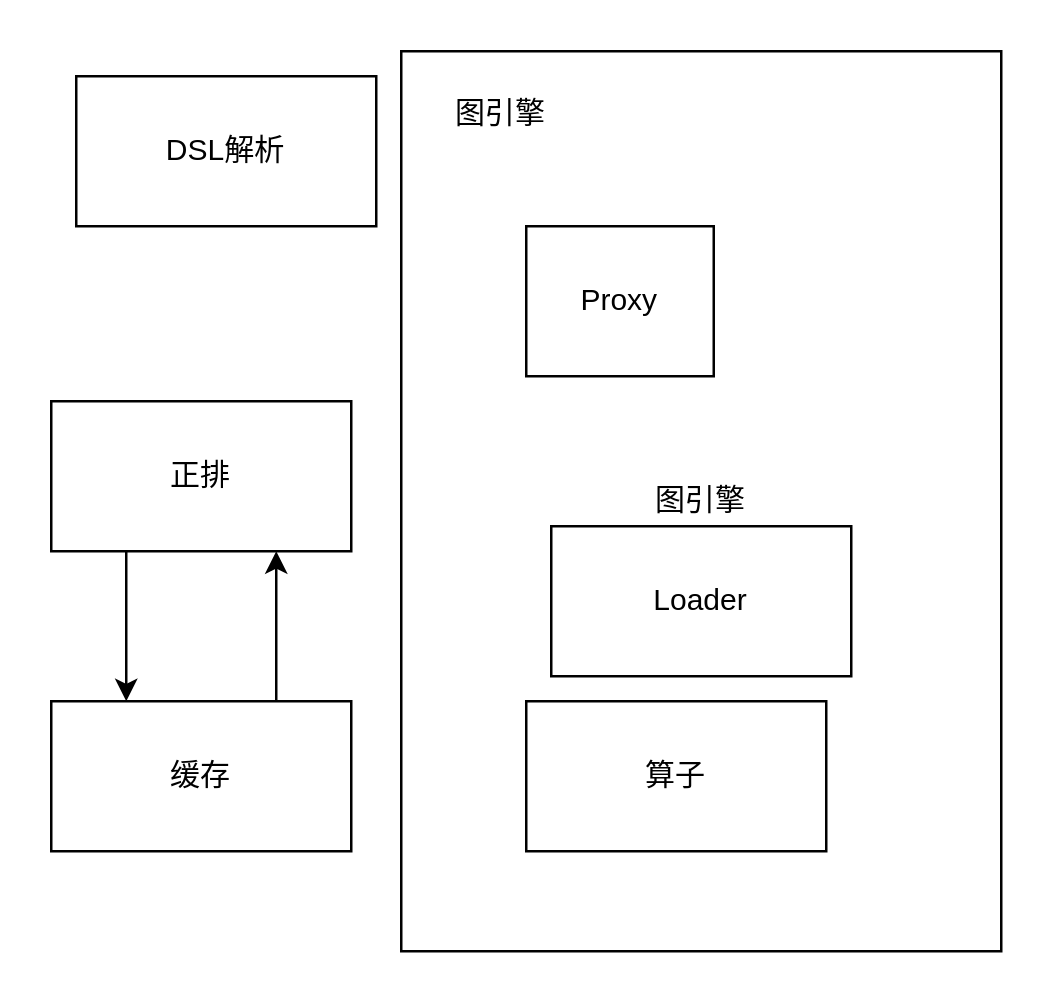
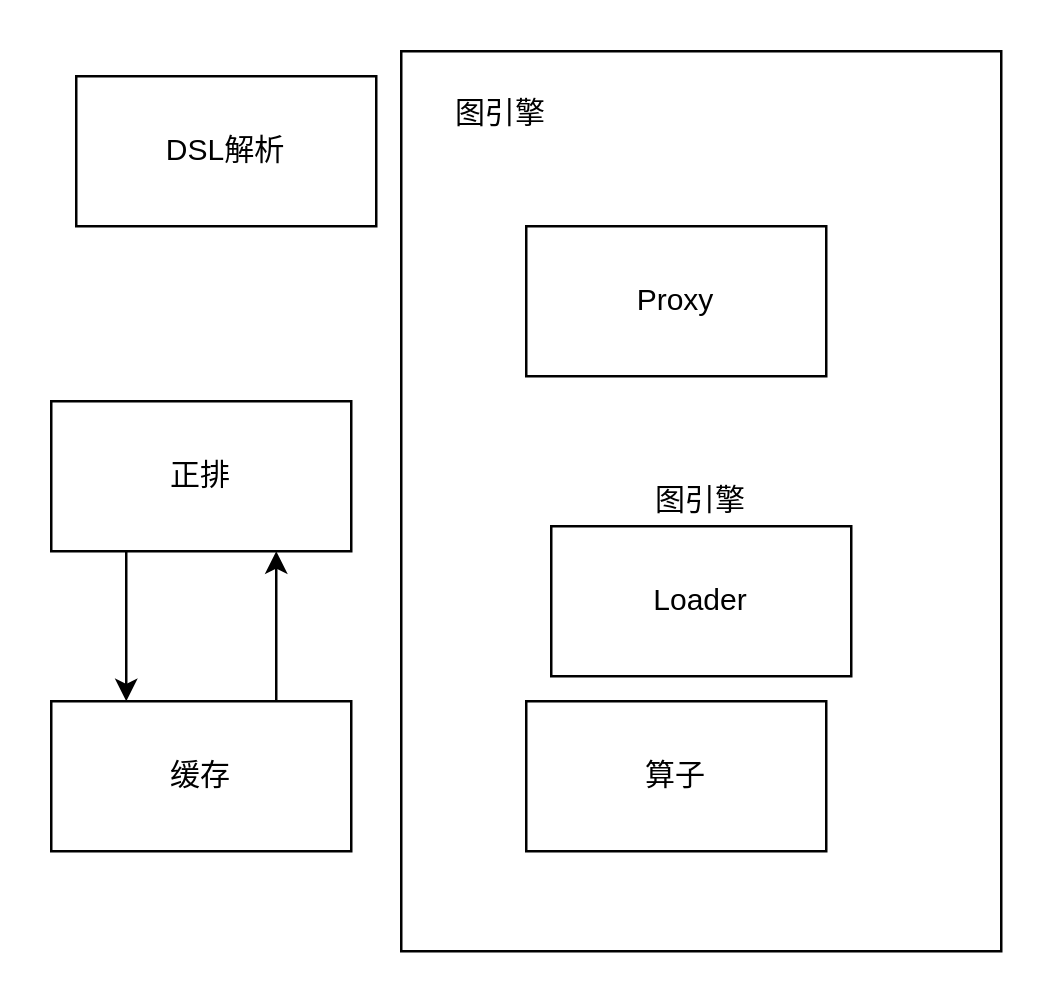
  <mxCell id="0" />
  <mxCell id="1" parent="0" />
  <mxCell id="2" value="图引擎" style="rounded=0;whiteSpace=wrap;html=1;" vertex="1" parent="1"><mxGeometry x="160" y="20" width="240" height="360" as="geometry" /></mxCell>
  <mxCell id="3" value="DSL解析" style="rounded=0;whiteSpace=wrap;html=1;" vertex="1" parent="1"><mxGeometry x="30" y="30" width="120" height="60" as="geometry" /></mxCell>
- <mxCell id="4" value="Proxy" style="rounded=0;whiteSpace=wrap;html=1;" vertex="1" parent="1"><mxGeometry x="210" y="90" width="75" height="60" as="geometry" /></mxCell>
+ <mxCell id="4" value="Proxy" style="rounded=0;whiteSpace=wrap;html=1;" vertex="1" parent="1"><mxGeometry x="210" y="90" width="120" height="60" as="geometry" /></mxCell>
  <mxCell id="5" value="Loader" style="rounded=0;whiteSpace=wrap;html=1;" vertex="1" parent="1"><mxGeometry x="220" y="210" width="120" height="60" as="geometry" /></mxCell>
  <mxCell id="6" value="算子" style="rounded=0;whiteSpace=wrap;html=1;" vertex="1" parent="1"><mxGeometry x="210" y="280" width="120" height="60" as="geometry" /></mxCell>
  <mxCell id="7" style="edgeStyle=orthogonalEdgeStyle;rounded=0;orthogonalLoop=1;jettySize=auto;html=1;exitX=0.25;exitY=1;exitDx=0;exitDy=0;entryX=0.25;entryY=0;entryDx=0;entryDy=0;" edge="1" parent="1" source="8" target="11"><mxGeometry relative="1" as="geometry" /></mxCell>
  <mxCell id="8" value="正排" style="rounded=0;whiteSpace=wrap;html=1;" vertex="1" parent="1"><mxGeometry x="20" y="160" width="120" height="60" as="geometry" /></mxCell>
  <mxCell id="9" value="图引擎" style="text;html=1;strokeColor=none;fillColor=none;align=center;verticalAlign=middle;whiteSpace=wrap;rounded=0;" vertex="1" parent="1"><mxGeometry x="170" y="30" width="60" height="30" as="geometry" /></mxCell>
  <mxCell id="10" style="edgeStyle=orthogonalEdgeStyle;rounded=0;orthogonalLoop=1;jettySize=auto;html=1;exitX=0.75;exitY=0;exitDx=0;exitDy=0;entryX=0.75;entryY=1;entryDx=0;entryDy=0;" edge="1" parent="1" source="11" target="8"><mxGeometry relative="1" as="geometry" /></mxCell>
  <mxCell id="11" value="缓存" style="rounded=0;whiteSpace=wrap;html=1;" vertex="1" parent="1"><mxGeometry x="20" y="280" width="120" height="60" as="geometry" /></mxCell>
